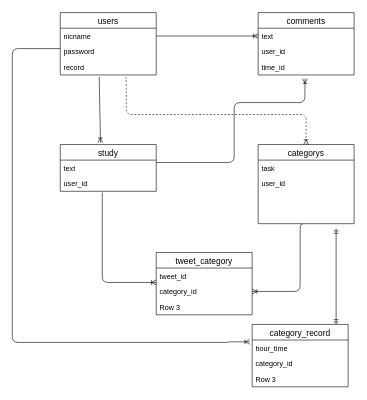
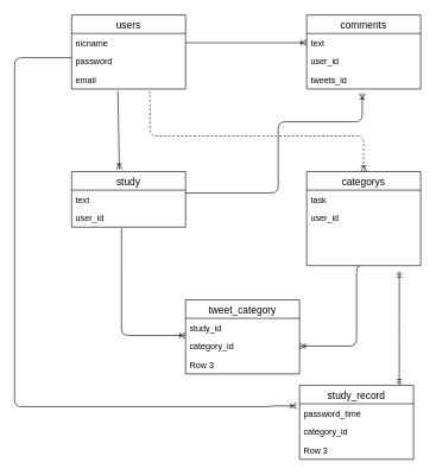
  <mxCell id="0" />
  <mxCell id="1" parent="0" />
  <mxCell id="2" value="study" style="swimlane;fontStyle=0;childLayout=stackLayout;horizontal=1;startSize=26;horizontalStack=0;resizeParent=1;resizeParentMax=0;resizeLast=0;collapsible=1;marginBottom=0;align=center;fontSize=14;" parent="1" vertex="1"><mxGeometry x="100" y="240" width="160" height="78" as="geometry" /></mxCell>
  <mxCell id="3" value="text" style="text;strokeColor=none;fillColor=none;spacingLeft=4;spacingRight=4;overflow=hidden;rotatable=0;points=[[0,0.5],[1,0.5]];portConstraint=eastwest;fontSize=12;" parent="2" vertex="1"><mxGeometry y="26" width="160" height="26" as="geometry" /></mxCell>
  <mxCell id="4" value="user_id" style="text;strokeColor=none;fillColor=none;spacingLeft=4;spacingRight=4;overflow=hidden;rotatable=0;points=[[0,0.5],[1,0.5]];portConstraint=eastwest;fontSize=12;" parent="2" vertex="1"><mxGeometry y="52" width="160" height="26" as="geometry" /></mxCell>
  <mxCell id="5" value="users" style="swimlane;fontStyle=0;childLayout=stackLayout;horizontal=1;startSize=26;horizontalStack=0;resizeParent=1;resizeParentMax=0;resizeLast=0;collapsible=1;marginBottom=0;align=center;fontSize=14;" parent="1" vertex="1"><mxGeometry x="100" y="20" width="160" height="104" as="geometry" /></mxCell>
  <mxCell id="6" value="nicname" style="text;strokeColor=none;fillColor=none;spacingLeft=4;spacingRight=4;overflow=hidden;rotatable=0;points=[[0,0.5],[1,0.5]];portConstraint=eastwest;fontSize=12;" parent="5" vertex="1"><mxGeometry y="26" width="160" height="26" as="geometry" /></mxCell>
  <mxCell id="7" value="password" style="text;strokeColor=none;fillColor=none;spacingLeft=4;spacingRight=4;overflow=hidden;rotatable=0;points=[[0,0.5],[1,0.5]];portConstraint=eastwest;fontSize=12;" parent="5" vertex="1"><mxGeometry y="52" width="160" height="26" as="geometry" /></mxCell>
- <mxCell id="8" value="record" style="text;strokeColor=none;fillColor=none;spacingLeft=4;spacingRight=4;overflow=hidden;rotatable=0;points=[[0,0.5],[1,0.5]];portConstraint=eastwest;fontSize=12;" parent="5" vertex="1"><mxGeometry y="78" width="160" height="26" as="geometry" /></mxCell>
+ <mxCell id="8" value="email" style="text;strokeColor=none;fillColor=none;spacingLeft=4;spacingRight=4;overflow=hidden;rotatable=0;points=[[0,0.5],[1,0.5]];portConstraint=eastwest;fontSize=12;" parent="5" vertex="1"><mxGeometry y="78" width="160" height="26" as="geometry" /></mxCell>
  <mxCell id="9" value="comments" style="swimlane;fontStyle=0;childLayout=stackLayout;horizontal=1;startSize=26;horizontalStack=0;resizeParent=1;resizeParentMax=0;resizeLast=0;collapsible=1;marginBottom=0;align=center;fontSize=14;" parent="1" vertex="1"><mxGeometry x="430" y="20" width="160" height="104" as="geometry" /></mxCell>
  <mxCell id="10" value="text" style="text;strokeColor=none;fillColor=none;spacingLeft=4;spacingRight=4;overflow=hidden;rotatable=0;points=[[0,0.5],[1,0.5]];portConstraint=eastwest;fontSize=12;" parent="9" vertex="1"><mxGeometry y="26" width="160" height="26" as="geometry" /></mxCell>
  <mxCell id="11" value="user_id" style="text;strokeColor=none;fillColor=none;spacingLeft=4;spacingRight=4;overflow=hidden;rotatable=0;points=[[0,0.5],[1,0.5]];portConstraint=eastwest;fontSize=12;" parent="9" vertex="1"><mxGeometry y="52" width="160" height="26" as="geometry" /></mxCell>
- <mxCell id="12" value="time_id" style="text;strokeColor=none;fillColor=none;spacingLeft=4;spacingRight=4;overflow=hidden;rotatable=0;points=[[0,0.5],[1,0.5]];portConstraint=eastwest;fontSize=12;" parent="9" vertex="1"><mxGeometry y="78" width="160" height="26" as="geometry" /></mxCell>
+ <mxCell id="12" value="tweets_id" style="text;strokeColor=none;fillColor=none;spacingLeft=4;spacingRight=4;overflow=hidden;rotatable=0;points=[[0,0.5],[1,0.5]];portConstraint=eastwest;fontSize=12;" parent="9" vertex="1"><mxGeometry y="78" width="160" height="26" as="geometry" /></mxCell>
  <mxCell id="13" value="categorys" style="swimlane;fontStyle=0;childLayout=stackLayout;horizontal=1;startSize=26;horizontalStack=0;resizeParent=1;resizeParentMax=0;resizeLast=0;collapsible=1;marginBottom=0;align=center;fontSize=14;" parent="1" vertex="1"><mxGeometry x="430" y="240" width="160" height="132" as="geometry" /></mxCell>
  <mxCell id="14" value="task" style="text;strokeColor=none;fillColor=none;spacingLeft=4;spacingRight=4;overflow=hidden;rotatable=0;points=[[0,0.5],[1,0.5]];portConstraint=eastwest;fontSize=12;" parent="13" vertex="1"><mxGeometry y="26" width="160" height="26" as="geometry" /></mxCell>
  <mxCell id="15" value="user_id" style="text;strokeColor=none;fillColor=none;spacingLeft=4;spacingRight=4;overflow=hidden;rotatable=0;points=[[0,0.5],[1,0.5]];portConstraint=eastwest;fontSize=12;" parent="13" vertex="1"><mxGeometry y="52" width="160" height="80" as="geometry" /></mxCell>
  <mxCell id="16" value="" style="edgeStyle=entityRelationEdgeStyle;fontSize=12;html=1;endArrow=ERoneToMany;exitX=1;exitY=0.5;exitDx=0;exitDy=0;entryX=0;entryY=0.5;entryDx=0;entryDy=0;" parent="1" source="6" target="10" edge="1"><mxGeometry width="100" height="100" relative="1" as="geometry"><mxPoint x="300" y="60" as="sourcePoint" /><mxPoint x="400" y="-40" as="targetPoint" /></mxGeometry></mxCell>
  <mxCell id="17" value="" style="fontSize=12;html=1;endArrow=ERoneToMany;entryX=0.419;entryY=-0.038;entryDx=0;entryDy=0;entryPerimeter=0;exitX=0.406;exitY=1.115;exitDx=0;exitDy=0;exitPerimeter=0;" parent="1" source="8" target="2" edge="1"><mxGeometry width="100" height="100" relative="1" as="geometry"><mxPoint x="146" y="150" as="sourcePoint" /><mxPoint x="176" y="220" as="targetPoint" /></mxGeometry></mxCell>
  <mxCell id="18" value="" style="edgeStyle=orthogonalEdgeStyle;fontSize=12;html=1;endArrow=ERoneToMany;entryX=0.5;entryY=0;entryDx=0;entryDy=0;exitX=0.681;exitY=1.154;exitDx=0;exitDy=0;exitPerimeter=0;dashed=1;" parent="1" source="8" target="13" edge="1"><mxGeometry width="100" height="100" relative="1" as="geometry"><mxPoint x="210" y="150" as="sourcePoint" /><mxPoint x="520" y="190" as="targetPoint" /><Array as="points"><mxPoint x="210" y="128" /><mxPoint x="210" y="190" /><mxPoint x="510" y="190" /></Array></mxGeometry></mxCell>
  <mxCell id="19" value="" style="edgeStyle=orthogonalEdgeStyle;fontSize=12;html=1;endArrow=ERoneToMany;" parent="1" edge="1"><mxGeometry width="100" height="100" relative="1" as="geometry"><mxPoint x="260" y="270" as="sourcePoint" /><mxPoint x="508" y="130" as="targetPoint" /><Array as="points"><mxPoint x="390" y="270" /><mxPoint x="390" y="170" /><mxPoint x="508" y="170" /></Array></mxGeometry></mxCell>
  <mxCell id="20" value="tweet_category" style="swimlane;fontStyle=0;childLayout=stackLayout;horizontal=1;startSize=26;horizontalStack=0;resizeParent=1;resizeParentMax=0;resizeLast=0;collapsible=1;marginBottom=0;align=center;fontSize=14;" parent="1" vertex="1"><mxGeometry x="260" y="420" width="160" height="104" as="geometry" /></mxCell>
- <mxCell id="21" value="tweet_id" style="text;strokeColor=none;fillColor=none;spacingLeft=4;spacingRight=4;overflow=hidden;rotatable=0;points=[[0,0.5],[1,0.5]];portConstraint=eastwest;fontSize=12;" parent="20" vertex="1"><mxGeometry y="26" width="160" height="26" as="geometry" /></mxCell>
+ <mxCell id="21" value="study_id" style="text;strokeColor=none;fillColor=none;spacingLeft=4;spacingRight=4;overflow=hidden;rotatable=0;points=[[0,0.5],[1,0.5]];portConstraint=eastwest;fontSize=12;" parent="20" vertex="1"><mxGeometry y="26" width="160" height="26" as="geometry" /></mxCell>
  <mxCell id="22" value="category_id" style="text;strokeColor=none;fillColor=none;spacingLeft=4;spacingRight=4;overflow=hidden;rotatable=0;points=[[0,0.5],[1,0.5]];portConstraint=eastwest;fontSize=12;" parent="20" vertex="1"><mxGeometry y="52" width="160" height="26" as="geometry" /></mxCell>
  <mxCell id="23" value="Row 3" style="text;strokeColor=none;fillColor=none;spacingLeft=4;spacingRight=4;overflow=hidden;rotatable=0;points=[[0,0.5],[1,0.5]];portConstraint=eastwest;fontSize=12;" parent="20" vertex="1"><mxGeometry y="78" width="160" height="26" as="geometry" /></mxCell>
  <mxCell id="24" value="" style="edgeStyle=elbowEdgeStyle;fontSize=12;html=1;endArrow=ERoneToMany;exitX=0.438;exitY=1.077;exitDx=0;exitDy=0;exitPerimeter=0;" parent="1" edge="1" source="4"><mxGeometry width="100" height="100" relative="1" as="geometry"><mxPoint x="170" y="349" as="sourcePoint" /><mxPoint x="260" y="470" as="targetPoint" /><Array as="points"><mxPoint x="170" y="420" /></Array></mxGeometry></mxCell>
- <mxCell id="25" value="category_record" style="swimlane;fontStyle=0;childLayout=stackLayout;horizontal=1;startSize=26;horizontalStack=0;resizeParent=1;resizeParentMax=0;resizeLast=0;collapsible=1;marginBottom=0;align=center;fontSize=14;" vertex="1" parent="1"><mxGeometry x="420" y="540" width="160" height="104" as="geometry" /></mxCell>
- <mxCell id="26" value="hour_time" style="text;strokeColor=none;fillColor=none;spacingLeft=4;spacingRight=4;overflow=hidden;rotatable=0;points=[[0,0.5],[1,0.5]];portConstraint=eastwest;fontSize=12;" vertex="1" parent="25"><mxGeometry y="26" width="160" height="26" as="geometry" /></mxCell>
+ <mxCell id="25" value="study_record" style="swimlane;fontStyle=0;childLayout=stackLayout;horizontal=1;startSize=26;horizontalStack=0;resizeParent=1;resizeParentMax=0;resizeLast=0;collapsible=1;marginBottom=0;align=center;fontSize=14;" vertex="1" parent="1"><mxGeometry x="420" y="540" width="160" height="104" as="geometry" /></mxCell>
+ <mxCell id="26" value="password_time" style="text;strokeColor=none;fillColor=none;spacingLeft=4;spacingRight=4;overflow=hidden;rotatable=0;points=[[0,0.5],[1,0.5]];portConstraint=eastwest;fontSize=12;" vertex="1" parent="25"><mxGeometry y="26" width="160" height="26" as="geometry" /></mxCell>
  <mxCell id="27" value="category_id" style="text;strokeColor=none;fillColor=none;spacingLeft=4;spacingRight=4;overflow=hidden;rotatable=0;points=[[0,0.5],[1,0.5]];portConstraint=eastwest;fontSize=12;" vertex="1" parent="25"><mxGeometry y="52" width="160" height="26" as="geometry" /></mxCell>
  <mxCell id="28" value="Row 3" style="text;strokeColor=none;fillColor=none;spacingLeft=4;spacingRight=4;overflow=hidden;rotatable=0;points=[[0,0.5],[1,0.5]];portConstraint=eastwest;fontSize=12;" vertex="1" parent="25"><mxGeometry y="78" width="160" height="26" as="geometry" /></mxCell>
  <mxCell id="29" value="" style="edgeStyle=elbowEdgeStyle;fontSize=12;html=1;endArrow=ERoneToMany;entryX=1;entryY=0.5;entryDx=0;entryDy=0;exitX=0.463;exitY=1.013;exitDx=0;exitDy=0;exitPerimeter=0;" edge="1" parent="1" source="15" target="22"><mxGeometry width="100" height="100" relative="1" as="geometry"><mxPoint x="500" y="420" as="sourcePoint" /><mxPoint x="470" y="510" as="targetPoint" /><Array as="points"><mxPoint x="500" y="485" /></Array></mxGeometry></mxCell>
  <mxCell id="30" value="" style="edgeStyle=elbowEdgeStyle;fontSize=12;html=1;endArrow=ERmandOne;startArrow=ERmandOne;" edge="1" parent="1"><mxGeometry width="100" height="100" relative="1" as="geometry"><mxPoint x="560" y="540" as="sourcePoint" /><mxPoint x="560" y="380" as="targetPoint" /></mxGeometry></mxCell>
  <mxCell id="31" value="" style="fontSize=12;html=1;endArrow=ERoneToMany;edgeStyle=orthogonalEdgeStyle;elbow=vertical;entryX=-0.025;entryY=0.115;entryDx=0;entryDy=0;entryPerimeter=0;" edge="1" parent="1" target="26"><mxGeometry width="100" height="100" relative="1" as="geometry"><mxPoint x="100" y="80" as="sourcePoint" /><mxPoint x="380" y="570" as="targetPoint" /><Array as="points"><mxPoint x="20" y="80" /><mxPoint x="20" y="570" /><mxPoint x="380" y="570" /><mxPoint x="380" y="569" /></Array></mxGeometry></mxCell>
